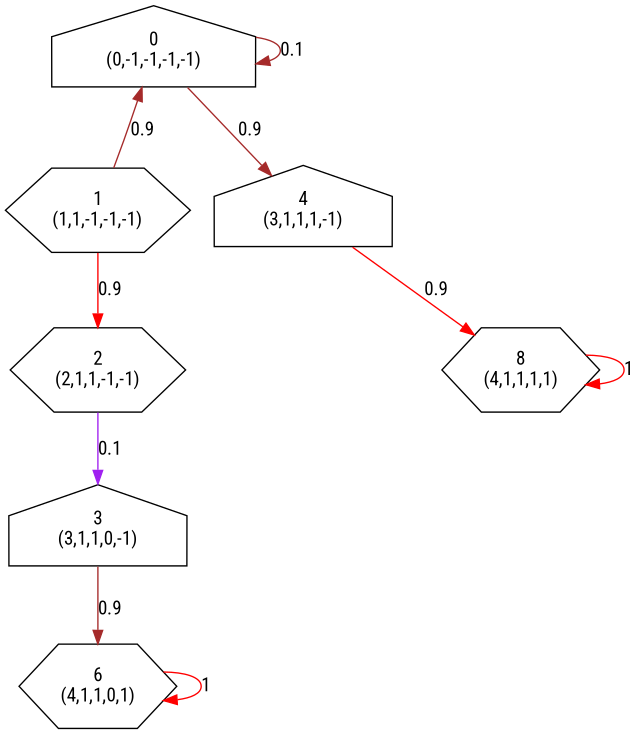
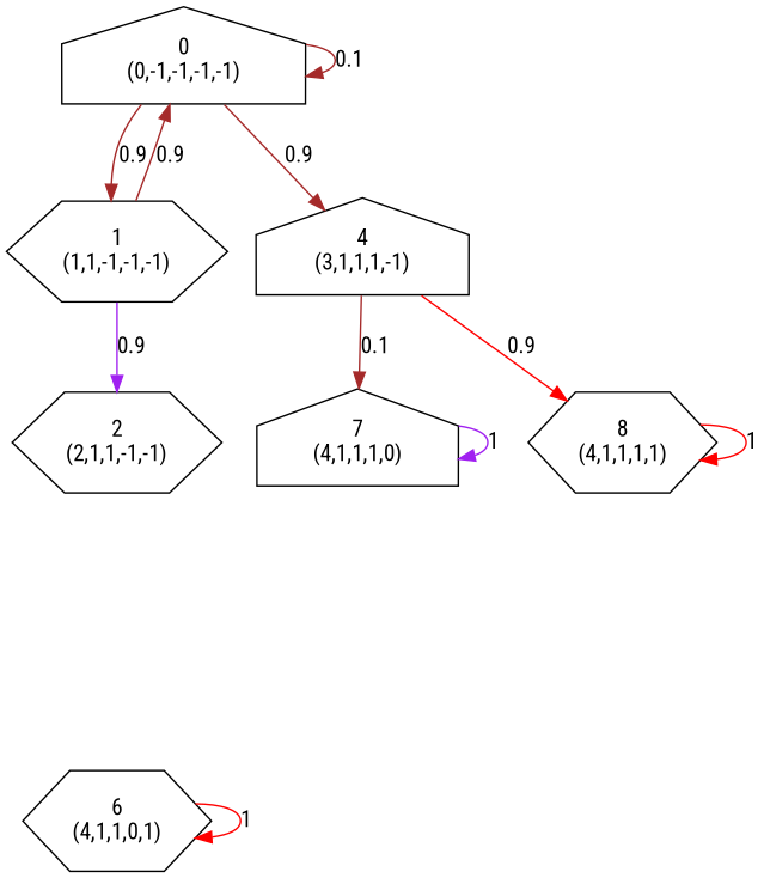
  digraph {
    fontname="Roboto Condensed"
    node [fontname="Roboto Condensed" shape=house]
    edge [color=brown fontname="Roboto Condensed"]
    n1 [label="0\n(0,-1,-1,-1,-1)"]
    n2 [label="1\n(1,1,-1,-1,-1)" shape=hexagon]
    n3 [label="4\n(3,1,1,1,-1)"]
    n4 [label="2\n(2,1,1,-1,-1)" shape=hexagon]
-   n5 [label="3\n(3,1,1,0,-1)"]
    n6 [label="6\n(4,1,1,0,1)" shape=hexagon]
+   n7 [label="7\n(4,1,1,1,0)"]
    n8 [label="8\n(4,1,1,1,1)" shape=hexagon]
    n1 -> n1 [label=0.1]
+   n1 -> n2 [label=0.9]
    n1 -> n3 [label=0.9]
    n2 -> n1 [label=0.9]
-   n2 -> n4 [color=red label=0.9]
+   n2 -> n4 [color=purple label=0.9]
+   n3 -> n7 [label=0.1]
    n3 -> n8 [color=red label=0.9]
-   n4 -> n5 [color=purple label=0.1]
-   n5 -> n6 [label=0.9]
    n6 -> n6 [color=red label=1]
+   n7 -> n7 [color=purple label=1]
    n8 -> n8 [color=red label=1]
  }
